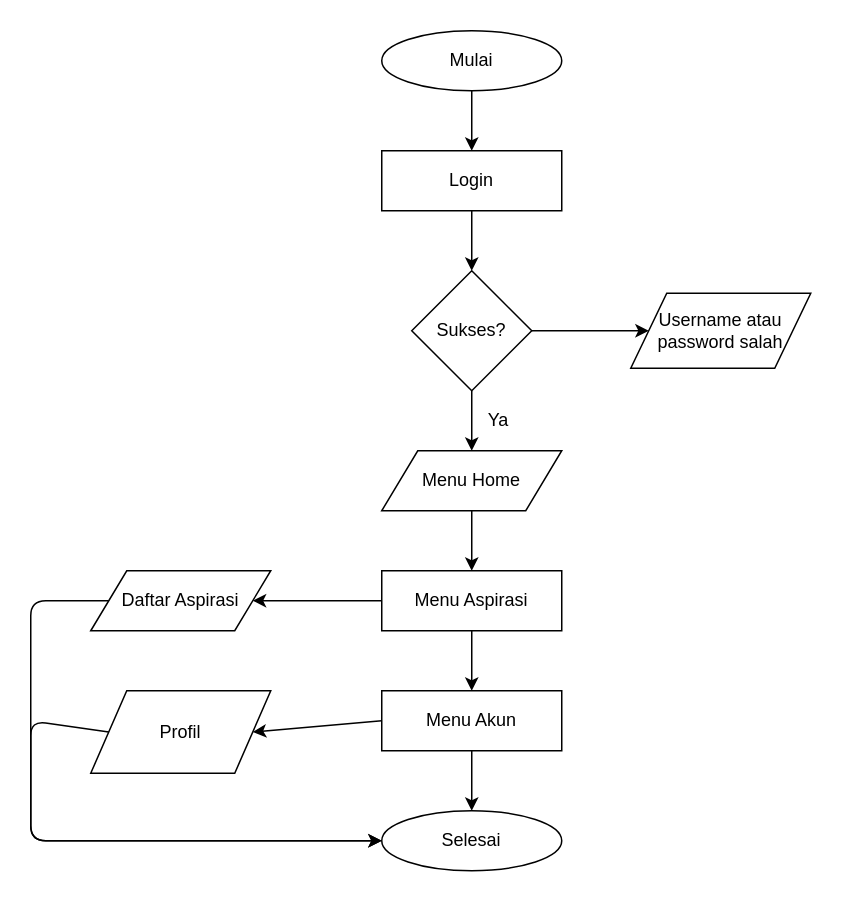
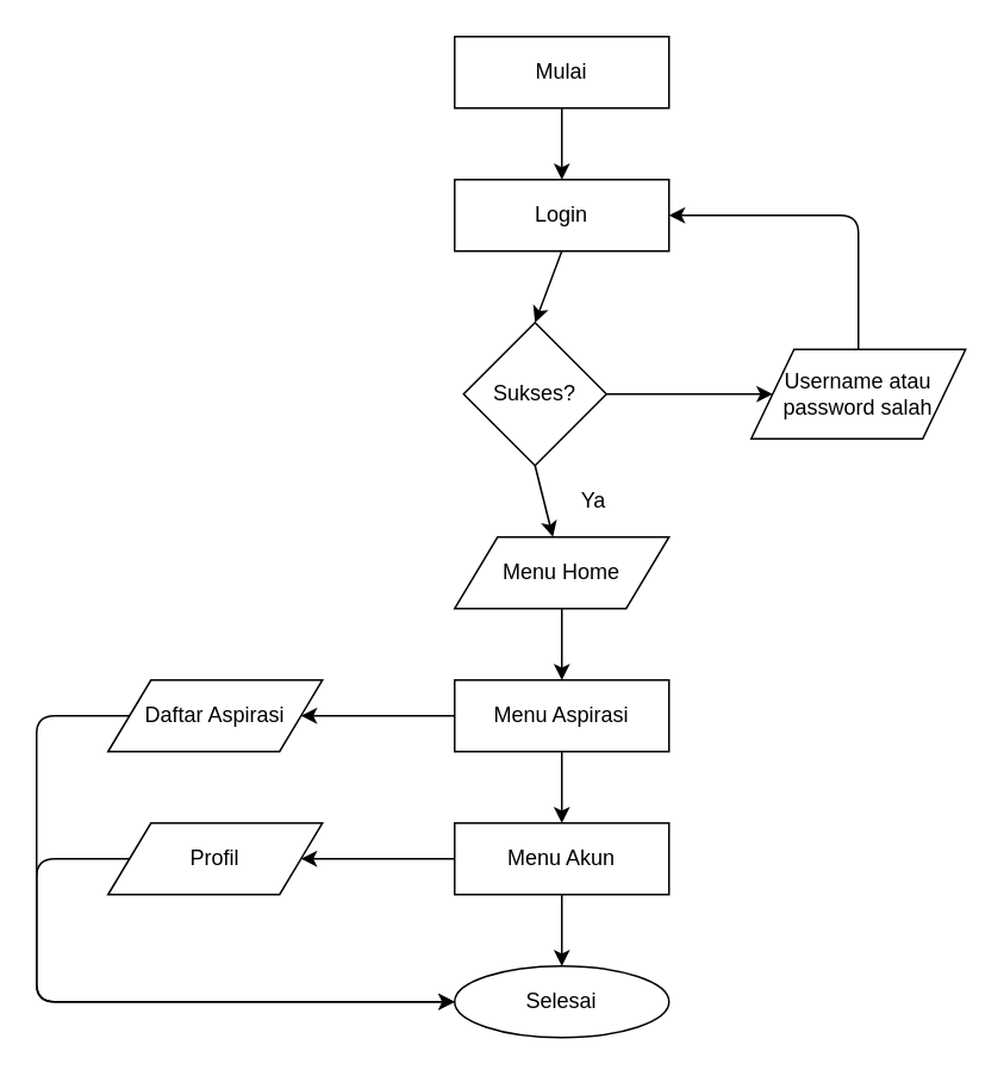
  <mxCell id="0" />
  <mxCell id="1" parent="0" />
- <mxCell id="2" value="Mulai" style="ellipse;whiteSpace=wrap;html=1;" vertex="1" parent="1"><mxGeometry x="254" y="20" width="120" height="40" as="geometry" /></mxCell>
- <mxCell id="3" value="Sukses?" style="rhombus;whiteSpace=wrap;html=1;" vertex="1" parent="1"><mxGeometry x="274" y="180" width="80" height="80" as="geometry" /></mxCell>
+ <mxCell id="2" value="Mulai" style="whiteSpace=wrap;html=1;rounded=0;" vertex="1" parent="1"><mxGeometry x="254" y="20" width="120" height="40" as="geometry" /></mxCell>
+ <mxCell id="3" value="Sukses?" style="rhombus;whiteSpace=wrap;html=1;" vertex="1" parent="1"><mxGeometry x="259" y="180" width="80" height="80" as="geometry" /></mxCell>
  <mxCell id="4" value="" style="endArrow=classic;html=1;exitX=0.5;exitY=1;exitDx=0;exitDy=0;" edge="1" parent="1" source="2"><mxGeometry width="50" height="50" relative="1" as="geometry"><mxPoint x="170" y="140" as="sourcePoint" /><mxPoint x="314" y="100" as="targetPoint" /></mxGeometry></mxCell>
  <mxCell id="5" value="Login" style="rounded=0;whiteSpace=wrap;html=1;" vertex="1" parent="1"><mxGeometry x="254" y="100" width="120" height="40" as="geometry" /></mxCell>
  <mxCell id="6" value="" style="endArrow=classic;html=1;exitX=0.5;exitY=1;exitDx=0;exitDy=0;entryX=0.5;entryY=0;entryDx=0;entryDy=0;" edge="1" parent="1" source="5" target="3"><mxGeometry width="50" height="50" relative="1" as="geometry"><mxPoint x="80" y="180" as="sourcePoint" /><mxPoint x="130" y="130" as="targetPoint" /></mxGeometry></mxCell>
  <mxCell id="7" value="Username atau&lt;br&gt;password salah" style="shape=parallelogram;perimeter=parallelogramPerimeter;whiteSpace=wrap;html=1;" vertex="1" parent="1"><mxGeometry x="420" y="195" width="120" height="50" as="geometry" /></mxCell>
  <mxCell id="8" value="" style="endArrow=classic;html=1;exitX=1;exitY=0.5;exitDx=0;exitDy=0;" edge="1" parent="1" source="3" target="7"><mxGeometry width="50" height="50" relative="1" as="geometry"><mxPoint x="360" y="200" as="sourcePoint" /><mxPoint x="410" y="150" as="targetPoint" /></mxGeometry></mxCell>
+ <mxCell id="9" value="" style="endArrow=classic;html=1;exitX=0.5;exitY=0;exitDx=0;exitDy=0;entryX=1;entryY=0.5;entryDx=0;entryDy=0;" edge="1" parent="1" source="7" target="5"><mxGeometry width="50" height="50" relative="1" as="geometry"><mxPoint x="480" y="140" as="sourcePoint" /><mxPoint x="530" y="90" as="targetPoint" /><Array as="points"><mxPoint x="480" y="120" /></Array></mxGeometry></mxCell>
  <mxCell id="10" value="Menu Home" style="shape=parallelogram;perimeter=parallelogramPerimeter;whiteSpace=wrap;html=1;" vertex="1" parent="1"><mxGeometry x="254" y="300" width="120" height="40" as="geometry" /></mxCell>
  <mxCell id="11" value="Daftar Aspirasi" style="shape=parallelogram;perimeter=parallelogramPerimeter;whiteSpace=wrap;html=1;" vertex="1" parent="1"><mxGeometry x="60" y="380" width="120" height="40" as="geometry" /></mxCell>
  <mxCell id="12" value="" style="endArrow=classic;html=1;exitX=0.5;exitY=1;exitDx=0;exitDy=0;" edge="1" parent="1" source="3" target="10"><mxGeometry width="50" height="50" relative="1" as="geometry"><mxPoint x="190" y="310" as="sourcePoint" /><mxPoint x="240" y="260" as="targetPoint" /></mxGeometry></mxCell>
  <mxCell id="13" value="Menu Aspirasi" style="rounded=0;whiteSpace=wrap;html=1;" vertex="1" parent="1"><mxGeometry x="254" y="380" width="120" height="40" as="geometry" /></mxCell>
  <mxCell id="14" value="" style="endArrow=classic;html=1;exitX=0;exitY=0.5;exitDx=0;exitDy=0;entryX=1;entryY=0.5;entryDx=0;entryDy=0;" edge="1" parent="1" source="13" target="11"><mxGeometry width="50" height="50" relative="1" as="geometry"><mxPoint x="60" y="330" as="sourcePoint" /><mxPoint x="110" y="280" as="targetPoint" /></mxGeometry></mxCell>
  <mxCell id="15" value="" style="endArrow=classic;html=1;exitX=0.5;exitY=1;exitDx=0;exitDy=0;" edge="1" parent="1" source="10" target="13"><mxGeometry width="50" height="50" relative="1" as="geometry"><mxPoint x="340" y="510" as="sourcePoint" /><mxPoint x="390" y="460" as="targetPoint" /></mxGeometry></mxCell>
  <mxCell id="16" value="Menu Akun" style="rounded=0;whiteSpace=wrap;html=1;" vertex="1" parent="1"><mxGeometry x="254" y="460" width="120" height="40" as="geometry" /></mxCell>
  <mxCell id="17" value="" style="endArrow=classic;html=1;exitX=0.5;exitY=1;exitDx=0;exitDy=0;entryX=0.5;entryY=0;entryDx=0;entryDy=0;" edge="1" parent="1" source="13" target="16"><mxGeometry width="50" height="50" relative="1" as="geometry"><mxPoint x="200" y="550" as="sourcePoint" /><mxPoint x="250" y="500" as="targetPoint" /></mxGeometry></mxCell>
- <mxCell id="18" value="Profil" style="shape=parallelogram;perimeter=parallelogramPerimeter;whiteSpace=wrap;html=1;" vertex="1" parent="1"><mxGeometry x="60" y="460" width="120" height="55" as="geometry" /></mxCell>
+ <mxCell id="18" value="Profil" style="shape=parallelogram;perimeter=parallelogramPerimeter;whiteSpace=wrap;html=1;" vertex="1" parent="1"><mxGeometry x="60" y="460" width="120" height="40" as="geometry" /></mxCell>
  <mxCell id="19" value="" style="endArrow=classic;html=1;exitX=0;exitY=0.5;exitDx=0;exitDy=0;entryX=1;entryY=0.5;entryDx=0;entryDy=0;" edge="1" parent="1" source="16" target="18"><mxGeometry width="50" height="50" relative="1" as="geometry"><mxPoint x="210" y="550" as="sourcePoint" /><mxPoint x="260" y="500" as="targetPoint" /></mxGeometry></mxCell>
  <mxCell id="20" value="Selesai" style="ellipse;whiteSpace=wrap;html=1;" vertex="1" parent="1"><mxGeometry x="254" y="540" width="120" height="40" as="geometry" /></mxCell>
  <mxCell id="21" value="Ya" style="text;html=1;strokeColor=none;fillColor=none;align=center;verticalAlign=middle;whiteSpace=wrap;rounded=0;" vertex="1" parent="1"><mxGeometry x="314" y="270" width="36" height="20" as="geometry" /></mxCell>
  <mxCell id="22" value="" style="endArrow=classic;html=1;exitX=0.5;exitY=1;exitDx=0;exitDy=0;entryX=0.5;entryY=0;entryDx=0;entryDy=0;" edge="1" parent="1" source="16" target="20"><mxGeometry width="50" height="50" relative="1" as="geometry"><mxPoint x="170" y="580" as="sourcePoint" /><mxPoint x="220" y="530" as="targetPoint" /></mxGeometry></mxCell>
  <mxCell id="23" value="" style="endArrow=classic;html=1;entryX=0;entryY=0.5;entryDx=0;entryDy=0;exitX=0;exitY=0.5;exitDx=0;exitDy=0;" edge="1" parent="1" source="11" target="20"><mxGeometry width="50" height="50" relative="1" as="geometry"><mxPoint x="110" y="650" as="sourcePoint" /><mxPoint x="160" y="600" as="targetPoint" /><Array as="points"><mxPoint x="20" y="400" /><mxPoint x="20" y="560" /></Array></mxGeometry></mxCell>
  <mxCell id="24" value="" style="endArrow=classic;html=1;exitX=0;exitY=0.5;exitDx=0;exitDy=0;entryX=0;entryY=0.5;entryDx=0;entryDy=0;" edge="1" parent="1" source="18" target="20"><mxGeometry width="50" height="50" relative="1" as="geometry"><mxPoint x="-70" y="560" as="sourcePoint" /><mxPoint x="-20" y="510" as="targetPoint" /><Array as="points"><mxPoint x="20" y="480" /><mxPoint x="20" y="560" /></Array></mxGeometry></mxCell>
